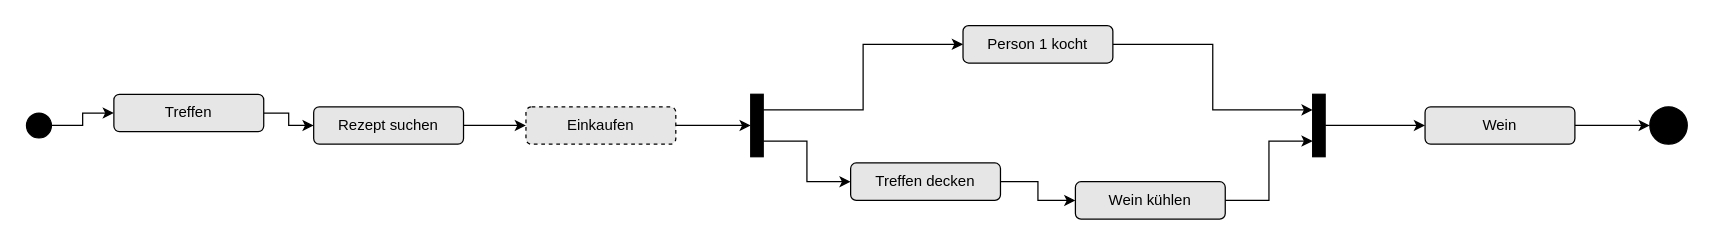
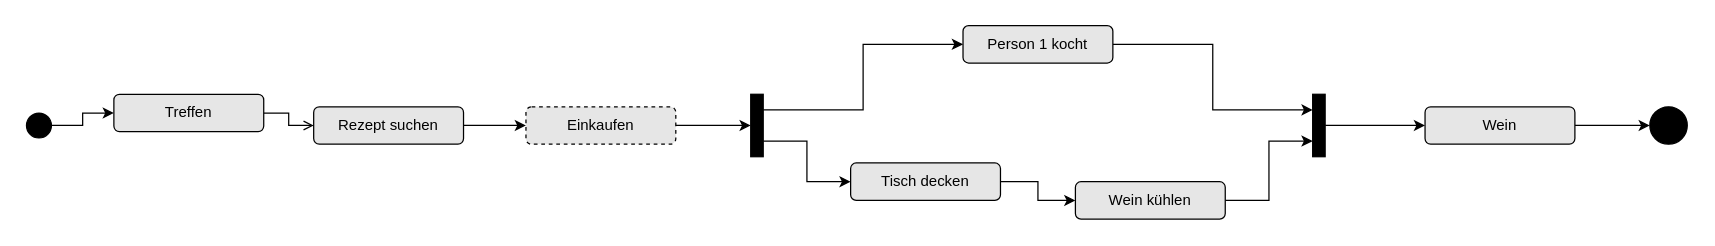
  <mxCell id="0" />
  <mxCell id="1" parent="0" />
  <mxCell id="2" style="edgeStyle=orthogonalEdgeStyle;rounded=0;orthogonalLoop=1;jettySize=auto;html=1;exitX=1;exitY=0.5;exitDx=0;exitDy=0;entryX=0;entryY=0.5;entryDx=0;entryDy=0;endArrow=classic;endFill=1;" edge="1" parent="1" source="3" target="5"><mxGeometry relative="1" as="geometry" /></mxCell>
  <mxCell id="3" value="" style="ellipse;whiteSpace=wrap;html=1;fillColor=#000000;" vertex="1" parent="1"><mxGeometry x="20" y="90" width="20" height="20" as="geometry" /></mxCell>
- <mxCell id="4" style="edgeStyle=orthogonalEdgeStyle;rounded=0;orthogonalLoop=1;jettySize=auto;html=1;exitX=1;exitY=0.5;exitDx=0;exitDy=0;entryX=0;entryY=0.5;entryDx=0;entryDy=0;endArrow=classic;endFill=1;" edge="1" parent="1" source="5" target="7"><mxGeometry relative="1" as="geometry" /></mxCell>
+ <mxCell id="4" style="edgeStyle=orthogonalEdgeStyle;rounded=0;orthogonalLoop=1;jettySize=auto;html=1;exitX=1;exitY=0.5;exitDx=0;exitDy=0;entryX=0;entryY=0.5;entryDx=0;entryDy=0;endArrow=open;endFill=1;" edge="1" parent="1" source="5" target="7"><mxGeometry relative="1" as="geometry" /></mxCell>
  <mxCell id="5" value="Treffen" style="rounded=1;whiteSpace=wrap;html=1;fillColor=#E6E6E6;gradientColor=none;strokeWidth=1;perimeterSpacing=0;glass=0;" vertex="1" parent="1"><mxGeometry x="90" y="75" width="120" height="30" as="geometry" /></mxCell>
  <mxCell id="6" style="edgeStyle=orthogonalEdgeStyle;rounded=0;orthogonalLoop=1;jettySize=auto;html=1;exitX=1;exitY=0.5;exitDx=0;exitDy=0;entryX=0;entryY=0.5;entryDx=0;entryDy=0;endArrow=classic;endFill=1;" edge="1" parent="1" source="7" target="9"><mxGeometry relative="1" as="geometry" /></mxCell>
  <mxCell id="7" value="Rezept suchen" style="rounded=1;whiteSpace=wrap;html=1;fillColor=#E6E6E6;gradientColor=none;strokeWidth=1;perimeterSpacing=0;glass=0;" vertex="1" parent="1"><mxGeometry x="250" y="85" width="120" height="30" as="geometry" /></mxCell>
  <mxCell id="8" style="edgeStyle=orthogonalEdgeStyle;rounded=0;orthogonalLoop=1;jettySize=auto;html=1;exitX=1;exitY=0.5;exitDx=0;exitDy=0;endArrow=classic;endFill=1;startSize=6;endSize=6;strokeColor=default;strokeWidth=1;" edge="1" parent="1" source="9"><mxGeometry relative="1" as="geometry"><mxPoint x="600" y="100" as="targetPoint" /></mxGeometry></mxCell>
  <mxCell id="9" value="Einkaufen" style="rounded=1;whiteSpace=wrap;html=1;fillColor=#E6E6E6;gradientColor=none;strokeWidth=1;perimeterSpacing=0;glass=0;dashed=1;" vertex="1" parent="1"><mxGeometry x="420" y="85" width="120" height="30" as="geometry" /></mxCell>
  <mxCell id="10" style="edgeStyle=orthogonalEdgeStyle;rounded=0;orthogonalLoop=1;jettySize=auto;html=1;exitX=1;exitY=0.5;exitDx=0;exitDy=0;entryX=0;entryY=0.25;entryDx=0;entryDy=0;endArrow=classic;endFill=1;startSize=6;endSize=6;strokeColor=default;strokeWidth=1;" edge="1" parent="1" source="11" target="20"><mxGeometry relative="1" as="geometry" /></mxCell>
  <mxCell id="11" value="Person 1 kocht" style="rounded=1;whiteSpace=wrap;html=1;fillColor=#E6E6E6;gradientColor=none;strokeWidth=1;perimeterSpacing=0;glass=0;" vertex="1" parent="1"><mxGeometry x="770" y="20" width="120" height="30" as="geometry" /></mxCell>
  <mxCell id="12" style="edgeStyle=orthogonalEdgeStyle;rounded=0;orthogonalLoop=1;jettySize=auto;html=1;exitX=1;exitY=0.5;exitDx=0;exitDy=0;entryX=0;entryY=0.5;entryDx=0;entryDy=0;endArrow=classic;endFill=1;startSize=6;endSize=6;strokeColor=default;strokeWidth=1;" edge="1" parent="1" source="13" target="15"><mxGeometry relative="1" as="geometry" /></mxCell>
- <mxCell id="13" value="Treffen decken" style="rounded=1;whiteSpace=wrap;html=1;fillColor=#E6E6E6;gradientColor=none;strokeWidth=1;perimeterSpacing=0;glass=0;" vertex="1" parent="1"><mxGeometry x="680" y="130" width="120" height="30" as="geometry" /></mxCell>
+ <mxCell id="13" value="Tisch decken" style="rounded=1;whiteSpace=wrap;html=1;fillColor=#E6E6E6;gradientColor=none;strokeWidth=1;perimeterSpacing=0;glass=0;" vertex="1" parent="1"><mxGeometry x="680" y="130" width="120" height="30" as="geometry" /></mxCell>
  <mxCell id="14" style="edgeStyle=orthogonalEdgeStyle;rounded=0;orthogonalLoop=1;jettySize=auto;html=1;exitX=1;exitY=0.5;exitDx=0;exitDy=0;entryX=0;entryY=0.75;entryDx=0;entryDy=0;endArrow=classic;endFill=1;startSize=6;endSize=6;strokeColor=default;strokeWidth=1;" edge="1" parent="1" source="15" target="20"><mxGeometry relative="1" as="geometry" /></mxCell>
  <mxCell id="15" value="Wein kühlen" style="rounded=1;whiteSpace=wrap;html=1;fillColor=#E6E6E6;gradientColor=none;strokeWidth=1;perimeterSpacing=0;glass=0;" vertex="1" parent="1"><mxGeometry x="860" y="145" width="120" height="30" as="geometry" /></mxCell>
  <mxCell id="16" style="edgeStyle=orthogonalEdgeStyle;rounded=0;orthogonalLoop=1;jettySize=auto;html=1;exitX=1;exitY=0.25;exitDx=0;exitDy=0;entryX=0;entryY=0.5;entryDx=0;entryDy=0;endArrow=classic;endFill=1;startSize=6;endSize=6;strokeColor=default;strokeWidth=1;" edge="1" parent="1" source="18" target="11"><mxGeometry relative="1" as="geometry" /></mxCell>
  <mxCell id="17" style="edgeStyle=orthogonalEdgeStyle;rounded=0;orthogonalLoop=1;jettySize=auto;html=1;exitX=1;exitY=0.75;exitDx=0;exitDy=0;entryX=0;entryY=0.5;entryDx=0;entryDy=0;endArrow=classic;endFill=1;startSize=6;endSize=6;strokeColor=default;strokeWidth=1;" edge="1" parent="1" source="18" target="13"><mxGeometry relative="1" as="geometry" /></mxCell>
  <mxCell id="18" value="" style="rounded=0;whiteSpace=wrap;html=1;fillColor=#000000;" vertex="1" parent="1"><mxGeometry x="600" y="75" width="10" height="50" as="geometry" /></mxCell>
  <mxCell id="19" style="edgeStyle=orthogonalEdgeStyle;rounded=0;orthogonalLoop=1;jettySize=auto;html=1;exitX=1;exitY=0.5;exitDx=0;exitDy=0;endArrow=classic;endFill=1;startSize=6;endSize=6;strokeColor=default;strokeWidth=1;" edge="1" parent="1" source="20" target="22"><mxGeometry relative="1" as="geometry" /></mxCell>
  <mxCell id="20" value="" style="rounded=0;whiteSpace=wrap;html=1;fillColor=#000000;" vertex="1" parent="1"><mxGeometry x="1050" y="75" width="10" height="50" as="geometry" /></mxCell>
  <mxCell id="21" style="edgeStyle=orthogonalEdgeStyle;rounded=0;orthogonalLoop=1;jettySize=auto;html=1;exitX=1;exitY=0.5;exitDx=0;exitDy=0;entryX=0;entryY=0.5;entryDx=0;entryDy=0;endArrow=classic;endFill=1;startSize=6;endSize=6;strokeColor=default;strokeWidth=1;" edge="1" parent="1" source="22" target="23"><mxGeometry relative="1" as="geometry" /></mxCell>
  <mxCell id="22" value="Wein" style="rounded=1;whiteSpace=wrap;html=1;fillColor=#E6E6E6;gradientColor=none;strokeWidth=1;perimeterSpacing=0;glass=0;" vertex="1" parent="1"><mxGeometry x="1140" y="85" width="120" height="30" as="geometry" /></mxCell>
  <mxCell id="23" value="" style="ellipse;whiteSpace=wrap;html=1;rounded=1;shadow=0;glass=0;sketch=0;strokeWidth=1;fillColor=#000000;" vertex="1" parent="1"><mxGeometry x="1320" y="85" width="30" height="30" as="geometry" /></mxCell>
  <mxCell id="24" value="" style="ellipse;whiteSpace=wrap;html=1;fillColor=#000000;" vertex="1" parent="1"><mxGeometry x="1325" y="90" width="20" height="20" as="geometry" /></mxCell>
